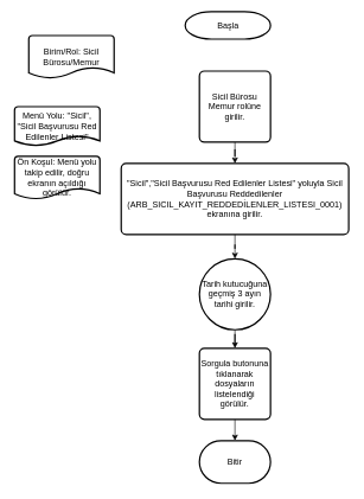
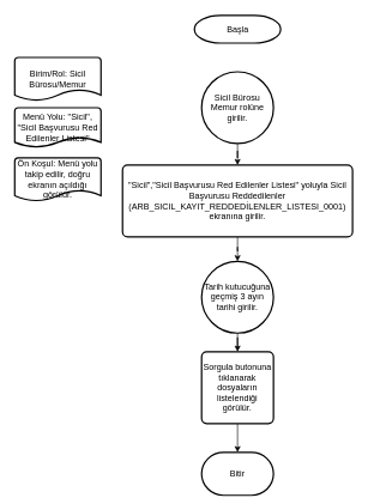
  <mxCell id="0" />
  <mxCell id="1" parent="0" />
- <mxCell id="2" value="Başla" style="shape=mxgraph.flowchart.terminator;strokeWidth=2;gradientColor=none;gradientDirection=north;fontStyle=0;html=1;" parent="1" vertex="1"><mxGeometry x="260" y="15.25" width="120" height="38.75" as="geometry" /></mxCell>
+ <mxCell id="2" value="Başla" style="shape=mxgraph.flowchart.terminator;strokeWidth=2;gradientColor=none;gradientDirection=north;fontStyle=0;html=1;" parent="1" vertex="1"><mxGeometry x="270" y="20.25" width="120" height="38.75" as="geometry" /></mxCell>
  <mxCell id="3" value="Menü Yolu: &quot;Sicil&quot;, &quot;Sicil Başvurusu Red Edilenler Listesi&quot;" style="strokeWidth=2;html=1;shape=mxgraph.flowchart.document2;whiteSpace=wrap;size=0.25;" parent="1" vertex="1"><mxGeometry x="20" y="149" width="120" height="55" as="geometry" /></mxCell>
  <mxCell id="4" value="Ön Koşul: Menü yolu takip edilir, doğru ekranın açıldığı görülür." style="strokeWidth=2;html=1;shape=mxgraph.flowchart.document2;whiteSpace=wrap;size=0.25;" parent="1" vertex="1"><mxGeometry x="20" y="219" width="120" height="60" as="geometry" /></mxCell>
  <mxCell id="5" style="edgeStyle=orthogonalEdgeStyle;rounded=0;orthogonalLoop=1;jettySize=auto;html=1;entryX=0.5;entryY=0;entryDx=0;entryDy=0;" parent="1" source="6" target="8" edge="1"><mxGeometry relative="1" as="geometry" /></mxCell>
- <mxCell id="6" value="Sicil Bürosu Memur rolüne girilir." style="rounded=1;whiteSpace=wrap;html=1;absoluteArcSize=1;arcSize=14;strokeWidth=2;" parent="1" vertex="1"><mxGeometry x="280" y="99" width="100" height="100" as="geometry" /></mxCell>
+ <mxCell id="6" value="Sicil Bürosu Memur rolüne girilir." style="ellipse;whiteSpace=wrap;html=1;absoluteArcSize=1;arcSize=14;strokeWidth=2;" parent="1" vertex="1"><mxGeometry x="280" y="99" width="100" height="100" as="geometry" /></mxCell>
  <mxCell id="7" style="edgeStyle=orthogonalEdgeStyle;rounded=0;orthogonalLoop=1;jettySize=auto;html=1;entryX=0.5;entryY=0;entryDx=0;entryDy=0;" parent="1" source="8" target="10" edge="1"><mxGeometry relative="1" as="geometry" /></mxCell>
  <mxCell id="8" value="&quot;Sicil&quot;,&quot;Sicil Başvurusu Red Edilenler Listesi&quot; yoluyla Sicil Başvurusu Reddedilenler (ARB_SICIL_KAYIT_REDDEDİLENLER_LISTESI_0001) ekranına girilir." style="rounded=1;whiteSpace=wrap;html=1;absoluteArcSize=1;arcSize=14;strokeWidth=2;" parent="1" vertex="1"><mxGeometry x="170" y="229" width="320" height="100" as="geometry" /></mxCell>
  <mxCell id="9" style="edgeStyle=orthogonalEdgeStyle;rounded=0;orthogonalLoop=1;jettySize=auto;html=1;entryX=0.5;entryY=0;entryDx=0;entryDy=0;" parent="1" source="10" target="12" edge="1"><mxGeometry relative="1" as="geometry" /></mxCell>
  <mxCell id="10" value="Tarih kutucuğuna geçmiş 3 ayın tarihi girilir." style="ellipse;whiteSpace=wrap;html=1;absoluteArcSize=1;arcSize=14;strokeWidth=2;" parent="1" vertex="1"><mxGeometry x="280" y="363" width="100" height="100" as="geometry" /></mxCell>
  <mxCell id="11" style="edgeStyle=orthogonalEdgeStyle;rounded=0;orthogonalLoop=1;jettySize=auto;html=1;exitX=0.5;exitY=1;exitDx=0;exitDy=0;entryX=0.5;entryY=0;entryDx=0;entryDy=0;entryPerimeter=0;" parent="1" source="12" target="13" edge="1"><mxGeometry relative="1" as="geometry" /></mxCell>
  <mxCell id="12" value="Sorgula butonuna tıklanarak dosyaların listelendiği görülür." style="rounded=1;whiteSpace=wrap;html=1;absoluteArcSize=1;arcSize=14;strokeWidth=2;" parent="1" vertex="1"><mxGeometry x="280" y="489" width="100" height="100" as="geometry" /></mxCell>
- <mxCell id="13" value="Bitir" style="strokeWidth=2;html=1;shape=mxgraph.flowchart.terminator;whiteSpace=wrap;" parent="1" vertex="1"><mxGeometry x="280" y="619" width="100" height="60" as="geometry" /></mxCell>
- <mxCell id="14" value="Birim/Rol: Sicil Bürosu/Memur" style="strokeWidth=2;html=1;shape=mxgraph.flowchart.document2;whiteSpace=wrap;size=0.25;" parent="1" vertex="1"><mxGeometry x="40" y="49" width="120" height="60" as="geometry" /></mxCell>
+ <mxCell id="13" value="Bitir" style="strokeWidth=2;html=1;shape=mxgraph.flowchart.terminator;whiteSpace=wrap;" parent="1" vertex="1"><mxGeometry x="280" y="629" width="100" height="60" as="geometry" /></mxCell>
+ <mxCell id="14" value="Birim/Rol: Sicil Bürosu/Memur" style="strokeWidth=2;html=1;shape=mxgraph.flowchart.document2;whiteSpace=wrap;size=0.25;" parent="1" vertex="1"><mxGeometry x="20" y="79" width="120" height="60" as="geometry" /></mxCell>
